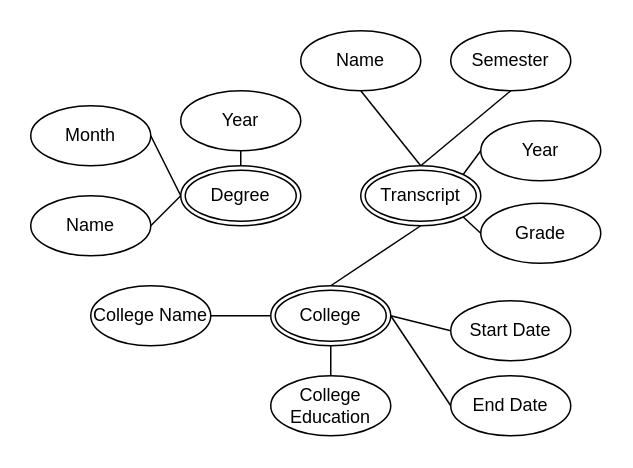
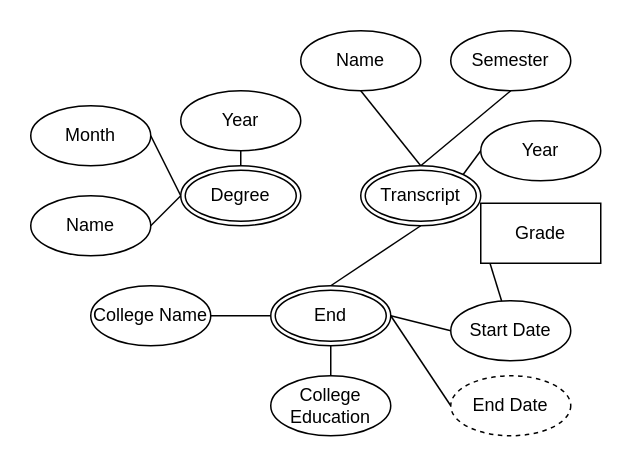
  <mxCell id="0" />
  <mxCell id="1" parent="0" />
  <mxCell id="2" style="edgeStyle=none;rounded=0;orthogonalLoop=1;jettySize=auto;html=1;exitX=0;exitY=0.5;exitDx=0;exitDy=0;entryX=1;entryY=0.5;entryDx=0;entryDy=0;endArrow=none;endFill=0;" edge="1" parent="1" source="4" target="5"><mxGeometry relative="1" as="geometry" /></mxCell>
  <mxCell id="3" style="edgeStyle=none;rounded=0;orthogonalLoop=1;jettySize=auto;html=1;exitX=0.5;exitY=0;exitDx=0;exitDy=0;entryX=0.5;entryY=1;entryDx=0;entryDy=0;endArrow=none;endFill=0;" edge="1" parent="1" source="4" target="17"><mxGeometry relative="1" as="geometry" /></mxCell>
- <mxCell id="4" value="College" style="ellipse;shape=doubleEllipse;margin=3;whiteSpace=wrap;html=1;align=center;" vertex="1" parent="1"><mxGeometry x="180" y="190" width="80" height="40" as="geometry" /></mxCell>
+ <mxCell id="4" value="End" style="ellipse;shape=doubleEllipse;margin=3;whiteSpace=wrap;html=1;align=center;" vertex="1" parent="1"><mxGeometry x="180" y="190" width="80" height="40" as="geometry" /></mxCell>
  <mxCell id="5" value="College Name" style="ellipse;whiteSpace=wrap;html=1;align=center;" vertex="1" parent="1"><mxGeometry x="60" y="190" width="80" height="40" as="geometry" /></mxCell>
  <mxCell id="6" style="edgeStyle=none;rounded=0;orthogonalLoop=1;jettySize=auto;html=1;exitX=0;exitY=0.5;exitDx=0;exitDy=0;endArrow=none;endFill=0;" edge="1" parent="1" source="7"><mxGeometry relative="1" as="geometry"><mxPoint x="260" y="210" as="targetPoint" /></mxGeometry></mxCell>
  <mxCell id="7" value="Start Date" style="ellipse;whiteSpace=wrap;html=1;align=center;" vertex="1" parent="1"><mxGeometry x="300" y="200" width="80" height="40" as="geometry" /></mxCell>
  <mxCell id="8" style="edgeStyle=none;rounded=0;orthogonalLoop=1;jettySize=auto;html=1;exitX=0;exitY=0.5;exitDx=0;exitDy=0;entryX=1;entryY=0.5;entryDx=0;entryDy=0;endArrow=none;endFill=0;" edge="1" parent="1" source="9" target="4"><mxGeometry relative="1" as="geometry" /></mxCell>
- <mxCell id="9" value="End Date" style="ellipse;whiteSpace=wrap;html=1;align=center;" vertex="1" parent="1"><mxGeometry x="300" y="250" width="80" height="40" as="geometry" /></mxCell>
+ <mxCell id="9" value="End Date" style="ellipse;whiteSpace=wrap;html=1;align=center;dashed=1;" vertex="1" parent="1"><mxGeometry x="300" y="250" width="80" height="40" as="geometry" /></mxCell>
  <mxCell id="10" style="edgeStyle=none;rounded=0;orthogonalLoop=1;jettySize=auto;html=1;exitX=0.5;exitY=0;exitDx=0;exitDy=0;entryX=0.5;entryY=1;entryDx=0;entryDy=0;endArrow=none;endFill=0;" edge="1" parent="1" source="12" target="20"><mxGeometry relative="1" as="geometry" /></mxCell>
  <mxCell id="11" style="edgeStyle=none;rounded=0;orthogonalLoop=1;jettySize=auto;html=1;exitX=0;exitY=0.5;exitDx=0;exitDy=0;entryX=1;entryY=0.5;entryDx=0;entryDy=0;endArrow=none;endFill=0;" edge="1" parent="1" source="12" target="21"><mxGeometry relative="1" as="geometry" /></mxCell>
  <mxCell id="12" value="Degree" style="ellipse;shape=doubleEllipse;margin=3;whiteSpace=wrap;html=1;align=center;" vertex="1" parent="1"><mxGeometry x="120" y="110" width="80" height="40" as="geometry" /></mxCell>
  <mxCell id="13" style="edgeStyle=none;rounded=0;orthogonalLoop=1;jettySize=auto;html=1;exitX=0.5;exitY=0;exitDx=0;exitDy=0;entryX=0.5;entryY=1;entryDx=0;entryDy=0;endArrow=none;endFill=0;" edge="1" parent="1" source="14" target="4"><mxGeometry relative="1" as="geometry" /></mxCell>
  <mxCell id="14" value="College Education" style="ellipse;whiteSpace=wrap;html=1;align=center;" vertex="1" parent="1"><mxGeometry x="180" y="250" width="80" height="40" as="geometry" /></mxCell>
  <mxCell id="15" style="edgeStyle=none;rounded=0;orthogonalLoop=1;jettySize=auto;html=1;exitX=0.5;exitY=0;exitDx=0;exitDy=0;entryX=0.5;entryY=1;entryDx=0;entryDy=0;endArrow=none;endFill=0;" edge="1" parent="1" source="17" target="22"><mxGeometry relative="1" as="geometry" /></mxCell>
  <mxCell id="16" style="edgeStyle=none;rounded=0;orthogonalLoop=1;jettySize=auto;html=1;exitX=0.5;exitY=0;exitDx=0;exitDy=0;entryX=0.5;entryY=1;entryDx=0;entryDy=0;endArrow=none;endFill=0;" edge="1" parent="1" source="17" target="23"><mxGeometry relative="1" as="geometry" /></mxCell>
  <mxCell id="17" value="Transcript" style="ellipse;shape=doubleEllipse;margin=3;whiteSpace=wrap;html=1;align=center;" vertex="1" parent="1"><mxGeometry x="240" y="110" width="80" height="40" as="geometry" /></mxCell>
  <mxCell id="18" style="edgeStyle=none;rounded=0;orthogonalLoop=1;jettySize=auto;html=1;exitX=1;exitY=0.5;exitDx=0;exitDy=0;entryX=0;entryY=0.5;entryDx=0;entryDy=0;endArrow=none;endFill=0;" edge="1" parent="1" source="19" target="12"><mxGeometry relative="1" as="geometry" /></mxCell>
  <mxCell id="19" value="Name" style="ellipse;whiteSpace=wrap;html=1;align=center;" vertex="1" parent="1"><mxGeometry x="20" y="130" width="80" height="40" as="geometry" /></mxCell>
  <mxCell id="20" value="Year" style="ellipse;whiteSpace=wrap;html=1;align=center;" vertex="1" parent="1"><mxGeometry x="120" y="60" width="80" height="40" as="geometry" /></mxCell>
  <mxCell id="21" value="Month" style="ellipse;whiteSpace=wrap;html=1;align=center;" vertex="1" parent="1"><mxGeometry x="20" y="70" width="80" height="40" as="geometry" /></mxCell>
  <mxCell id="22" value="Name" style="ellipse;whiteSpace=wrap;html=1;align=center;" vertex="1" parent="1"><mxGeometry x="200" y="20" width="80" height="40" as="geometry" /></mxCell>
  <mxCell id="23" value="Semester" style="ellipse;whiteSpace=wrap;html=1;align=center;" vertex="1" parent="1"><mxGeometry x="300" y="20" width="80" height="40" as="geometry" /></mxCell>
  <mxCell id="24" style="edgeStyle=none;rounded=0;orthogonalLoop=1;jettySize=auto;html=1;exitX=0;exitY=0.5;exitDx=0;exitDy=0;entryX=1;entryY=0;entryDx=0;entryDy=0;endArrow=none;endFill=0;" edge="1" parent="1" source="25" target="17"><mxGeometry relative="1" as="geometry" /></mxCell>
  <mxCell id="25" value="Year" style="ellipse;whiteSpace=wrap;html=1;align=center;" vertex="1" parent="1"><mxGeometry x="320" y="80" width="80" height="40" as="geometry" /></mxCell>
- <mxCell id="26" style="edgeStyle=none;rounded=0;orthogonalLoop=1;jettySize=auto;html=1;exitX=0;exitY=0.5;exitDx=0;exitDy=0;entryX=1;entryY=1;entryDx=0;entryDy=0;endArrow=none;endFill=0;" edge="1" parent="1" source="27" target="17"><mxGeometry relative="1" as="geometry" /></mxCell>
- <mxCell id="27" value="Grade" style="ellipse;whiteSpace=wrap;html=1;align=center;" vertex="1" parent="1"><mxGeometry x="320" y="135" width="80" height="40" as="geometry" /></mxCell>
+ <mxCell id="26" style="edgeStyle=none;rounded=0;orthogonalLoop=1;jettySize=auto;html=1;exitX=0;exitY=0.5;exitDx=0;exitDy=0;endArrow=none;endFill=0;" edge="1" parent="1" source="27" target="7"><mxGeometry relative="1" as="geometry" /></mxCell>
+ <mxCell id="27" value="Grade" style="whiteSpace=wrap;html=1;align=center;rounded=0;" vertex="1" parent="1"><mxGeometry x="320" y="135" width="80" height="40" as="geometry" /></mxCell>
